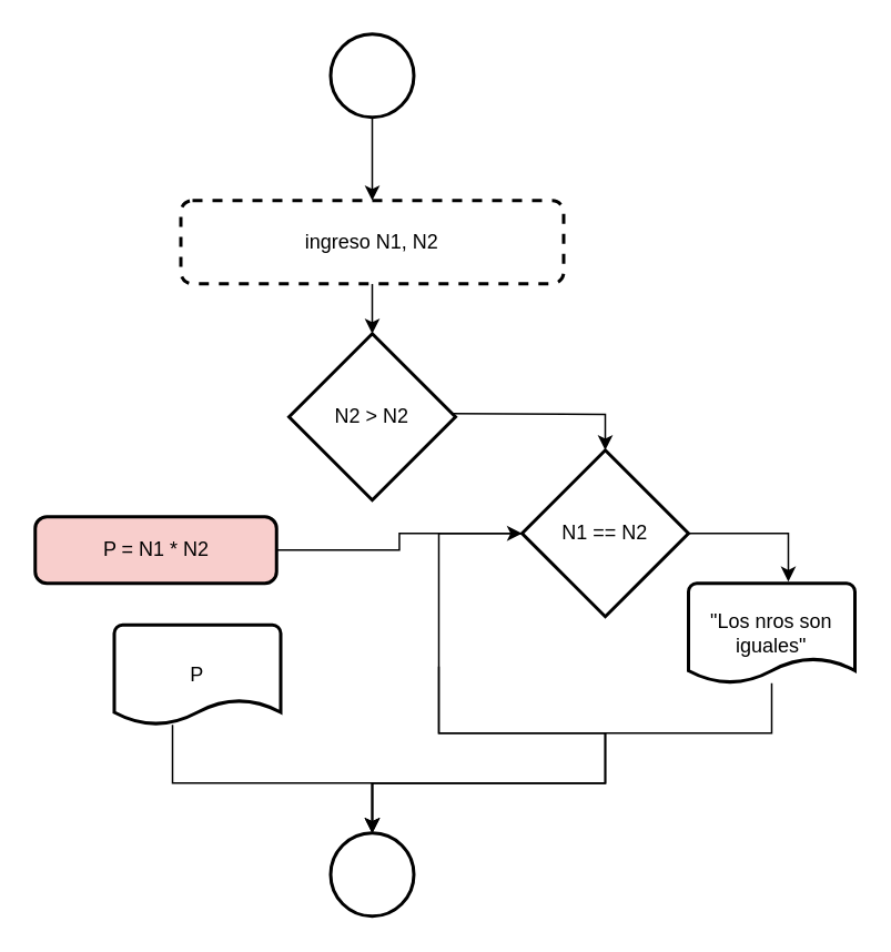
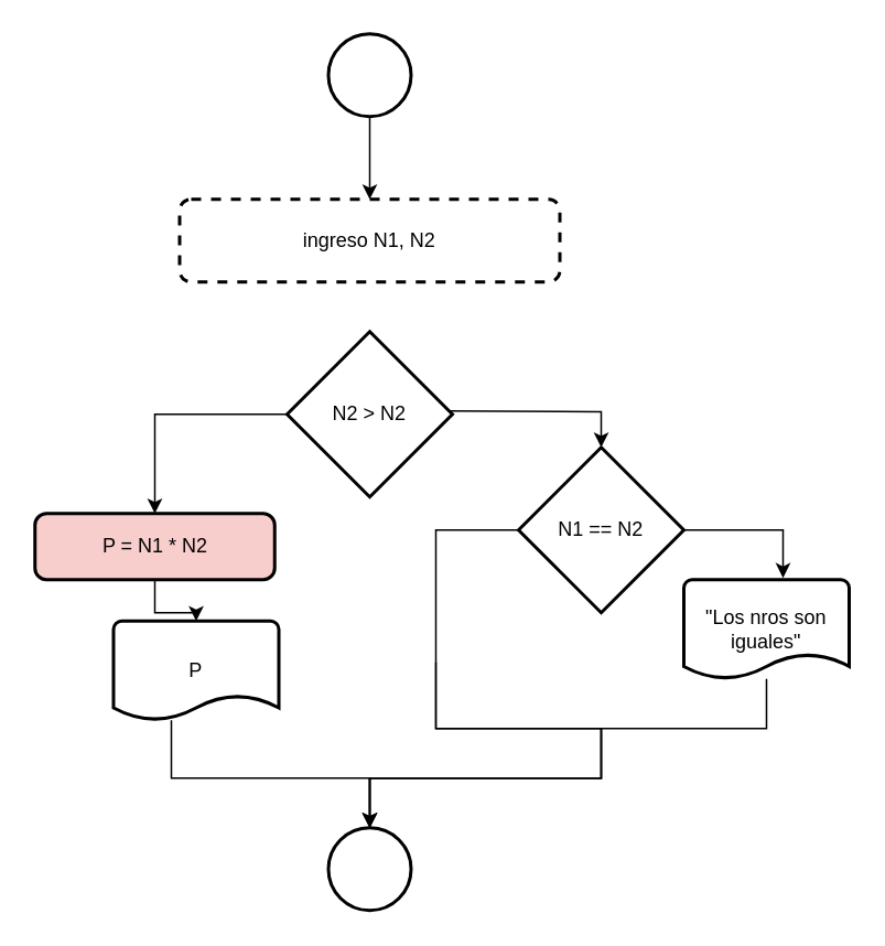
  <mxCell id="0" />
  <mxCell id="1" parent="0" />
  <mxCell id="2" style="edgeStyle=orthogonalEdgeStyle;rounded=0;orthogonalLoop=1;jettySize=auto;html=1;entryX=0.5;entryY=0;entryDx=0;entryDy=0;" parent="1" source="3" target="6" edge="1"><mxGeometry relative="1" as="geometry" /></mxCell>
  <mxCell id="3" value="" style="strokeWidth=2;html=1;shape=mxgraph.flowchart.start_2;whiteSpace=wrap;" parent="1" vertex="1"><mxGeometry x="198" y="20" width="50" height="50" as="geometry" /></mxCell>
  <mxCell id="4" value="" style="strokeWidth=2;html=1;shape=mxgraph.flowchart.start_2;whiteSpace=wrap;" parent="1" vertex="1"><mxGeometry x="198" y="500" width="50" height="50" as="geometry" /></mxCell>
- <mxCell id="5" style="edgeStyle=orthogonalEdgeStyle;rounded=0;orthogonalLoop=1;jettySize=auto;html=1;" parent="1" source="6" target="9" edge="1"><mxGeometry relative="1" as="geometry" /></mxCell>
  <mxCell id="6" value="ingreso N1, N2" style="rounded=1;whiteSpace=wrap;html=1;absoluteArcSize=1;arcSize=14;strokeWidth=2;dashed=1;" parent="1" vertex="1"><mxGeometry x="108" y="120" width="230" height="50" as="geometry" /></mxCell>
  <mxCell id="7" style="edgeStyle=orthogonalEdgeStyle;rounded=0;orthogonalLoop=1;jettySize=auto;html=1;entryX=0.5;entryY=0;entryDx=0;entryDy=0;entryPerimeter=0;exitX=0.96;exitY=0.38;exitDx=0;exitDy=0;exitPerimeter=0;" parent="1" target="14" edge="1"><mxGeometry relative="1" as="geometry"><mxPoint x="269" y="248" as="sourcePoint" /></mxGeometry></mxCell>
+ <mxCell id="8" style="edgeStyle=orthogonalEdgeStyle;rounded=0;orthogonalLoop=1;jettySize=auto;html=1;entryX=0.5;entryY=0;entryDx=0;entryDy=0;exitX=0;exitY=0.5;exitDx=0;exitDy=0;exitPerimeter=0;" parent="1" source="9" target="19" edge="1"><mxGeometry relative="1" as="geometry"><mxPoint x="-7" y="250" as="sourcePoint" /></mxGeometry></mxCell>
  <mxCell id="9" value="N2 &amp;gt; N2" style="strokeWidth=2;html=1;shape=mxgraph.flowchart.decision;whiteSpace=wrap;" parent="1" vertex="1"><mxGeometry x="173" y="200" width="100" height="100" as="geometry" /></mxCell>
  <mxCell id="10" style="edgeStyle=orthogonalEdgeStyle;rounded=0;orthogonalLoop=1;jettySize=auto;html=1;entryX=0.5;entryY=0;entryDx=0;entryDy=0;entryPerimeter=0;" parent="1" source="11" target="4" edge="1"><mxGeometry relative="1" as="geometry"><mxPoint x="223" y="410" as="targetPoint" /><Array as="points"><mxPoint x="103" y="470" /><mxPoint x="223" y="470" /></Array></mxGeometry></mxCell>
  <mxCell id="11" value="P" style="strokeWidth=2;html=1;shape=mxgraph.flowchart.document2;whiteSpace=wrap;size=0.25;" parent="1" vertex="1"><mxGeometry x="68" y="375" width="100" height="60" as="geometry" /></mxCell>
  <mxCell id="12" style="edgeStyle=orthogonalEdgeStyle;rounded=0;orthogonalLoop=1;jettySize=auto;html=1;entryX=0.5;entryY=0;entryDx=0;entryDy=0;entryPerimeter=0;" parent="1" source="14" target="4" edge="1"><mxGeometry relative="1" as="geometry"><mxPoint x="503" y="500" as="targetPoint" /><Array as="points"><mxPoint x="263" y="320" /><mxPoint x="263" y="440" /><mxPoint x="363" y="440" /><mxPoint x="363" y="470" /><mxPoint x="223" y="470" /></Array></mxGeometry></mxCell>
  <mxCell id="13" style="edgeStyle=orthogonalEdgeStyle;rounded=0;orthogonalLoop=1;jettySize=auto;html=1;entryX=0.6;entryY=-0.017;entryDx=0;entryDy=0;entryPerimeter=0;" parent="1" source="14" target="17" edge="1"><mxGeometry relative="1" as="geometry"><Array as="points"><mxPoint x="473" y="320" /></Array></mxGeometry></mxCell>
  <mxCell id="14" value="N1 == N2" style="strokeWidth=2;html=1;shape=mxgraph.flowchart.decision;whiteSpace=wrap;" parent="1" vertex="1"><mxGeometry x="313" y="270" width="100" height="100" as="geometry" /></mxCell>
  <mxCell id="15" style="edgeStyle=orthogonalEdgeStyle;rounded=0;orthogonalLoop=1;jettySize=auto;html=1;" parent="1" edge="1"><mxGeometry relative="1" as="geometry"><mxPoint x="223" y="500" as="targetPoint" /><mxPoint x="263" y="400" as="sourcePoint" /><Array as="points"><mxPoint x="263" y="440" /><mxPoint x="363" y="440" /><mxPoint x="363" y="470" /><mxPoint x="223" y="470" /></Array></mxGeometry></mxCell>
  <mxCell id="16" style="edgeStyle=orthogonalEdgeStyle;rounded=0;orthogonalLoop=1;jettySize=auto;html=1;entryX=0.5;entryY=0;entryDx=0;entryDy=0;entryPerimeter=0;" parent="1" source="17" target="4" edge="1"><mxGeometry relative="1" as="geometry"><mxPoint x="503" y="500" as="targetPoint" /><Array as="points"><mxPoint x="463" y="440" /><mxPoint x="363" y="440" /><mxPoint x="363" y="470" /><mxPoint x="223" y="470" /></Array></mxGeometry></mxCell>
  <mxCell id="17" value="&quot;Los nros son iguales&quot;" style="strokeWidth=2;html=1;shape=mxgraph.flowchart.document2;whiteSpace=wrap;size=0.25;" parent="1" vertex="1"><mxGeometry x="413" y="350" width="100" height="60" as="geometry" /></mxCell>
- <mxCell id="18" style="edgeStyle=orthogonalEdgeStyle;rounded=0;orthogonalLoop=1;jettySize=auto;html=1;" parent="1" source="19" target="14" edge="1"><mxGeometry relative="1" as="geometry" /></mxCell>
+ <mxCell id="18" style="edgeStyle=orthogonalEdgeStyle;rounded=0;orthogonalLoop=1;jettySize=auto;html=1;entryX=0.5;entryY=0;entryDx=0;entryDy=0;entryPerimeter=0;" parent="1" source="19" target="11" edge="1"><mxGeometry relative="1" as="geometry" /></mxCell>
  <mxCell id="19" value="P = N1 * N2" style="rounded=1;whiteSpace=wrap;html=1;absoluteArcSize=1;arcSize=14;strokeWidth=2;fillColor=#f8cecc;" parent="1" vertex="1"><mxGeometry x="20.5" y="310" width="145" height="40" as="geometry" /></mxCell>
